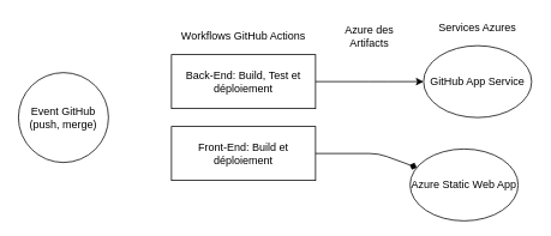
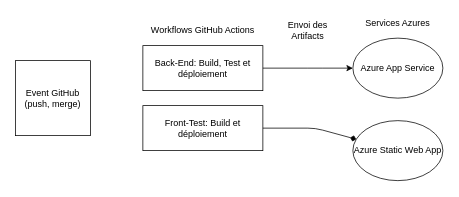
  <mxCell id="0" />
  <mxCell id="1" parent="0" />
- <mxCell id="2" value="Event GitHub&lt;br&gt;(push, merge)" style="ellipse;whiteSpace=wrap;html=1;aspect=fixed;" vertex="1" parent="1"><mxGeometry x="20" y="80" width="100" height="100" as="geometry" /></mxCell>
+ <mxCell id="2" value="Event GitHub&lt;br&gt;(push, merge)" style="whiteSpace=wrap;html=1;aspect=fixed;rounded=0;" vertex="1" parent="1"><mxGeometry x="20" y="80" width="100" height="100" as="geometry" /></mxCell>
  <mxCell id="3" value="Back-End: Build, Test et déploiement" style="rounded=0;whiteSpace=wrap;html=1;" vertex="1" parent="1"><mxGeometry x="190" y="60" width="160" height="60" as="geometry" /></mxCell>
- <mxCell id="4" value="Front-End: Build et déploiement" style="rounded=0;whiteSpace=wrap;html=1;" vertex="1" parent="1"><mxGeometry x="190" y="140" width="160" height="60" as="geometry" /></mxCell>
- <mxCell id="5" value="GitHub App Service" style="ellipse;whiteSpace=wrap;html=1;" vertex="1" parent="1"><mxGeometry x="470" y="50" width="120" height="80" as="geometry" /></mxCell>
- <mxCell id="6" value="Azure Static Web App" style="ellipse;whiteSpace=wrap;html=1;" vertex="1" parent="1"><mxGeometry x="455" y="165" width="120" height="80" as="geometry" /></mxCell>
+ <mxCell id="4" value="Front-Test: Build et déploiement" style="rounded=0;whiteSpace=wrap;html=1;" vertex="1" parent="1"><mxGeometry x="190" y="140" width="160" height="60" as="geometry" /></mxCell>
+ <mxCell id="5" value="Azure App Service" style="ellipse;whiteSpace=wrap;html=1;" vertex="1" parent="1"><mxGeometry x="470" y="50" width="120" height="80" as="geometry" /></mxCell>
+ <mxCell id="6" value="Azure Static Web App" style="ellipse;whiteSpace=wrap;html=1;" vertex="1" parent="1"><mxGeometry x="470" y="160" width="120" height="80" as="geometry" /></mxCell>
  <mxCell id="7" value="" style="endArrow=classic;html=1;" edge="1" parent="1" source="3" target="5"><mxGeometry width="50" height="50" relative="1" as="geometry"><mxPoint x="320" y="320" as="sourcePoint" /><mxPoint x="370" y="270" as="targetPoint" /><Array as="points"><mxPoint x="420" y="90" /></Array></mxGeometry></mxCell>
  <mxCell id="8" value="" style="endArrow=diamond;html=1;" edge="1" parent="1" source="4" target="6"><mxGeometry width="50" height="50" relative="1" as="geometry"><mxPoint x="430" y="320" as="sourcePoint" /><mxPoint x="480" y="270" as="targetPoint" /><Array as="points"><mxPoint x="420" y="170" /></Array></mxGeometry></mxCell>
- <mxCell id="9" value="Azure des Artifacts" style="text;html=1;strokeColor=none;fillColor=none;align=center;verticalAlign=middle;whiteSpace=wrap;rounded=0;" vertex="1" parent="1"><mxGeometry x="375" y="30" width="70" height="20" as="geometry" /></mxCell>
+ <mxCell id="9" value="Envoi des Artifacts" style="text;html=1;strokeColor=none;fillColor=none;align=center;verticalAlign=middle;whiteSpace=wrap;rounded=0;" vertex="1" parent="1"><mxGeometry x="375" y="30" width="70" height="20" as="geometry" /></mxCell>
  <mxCell id="10" value="Workflows GitHub Actions" style="text;html=1;strokeColor=none;fillColor=none;align=center;verticalAlign=middle;whiteSpace=wrap;rounded=0;" vertex="1" parent="1"><mxGeometry x="180" y="30" width="180" height="20" as="geometry" /></mxCell>
  <mxCell id="11" value="Services Azures" style="text;html=1;strokeColor=none;fillColor=none;align=center;verticalAlign=middle;whiteSpace=wrap;rounded=0;" vertex="1" parent="1"><mxGeometry x="485" y="20" width="90" height="20" as="geometry" /></mxCell>
